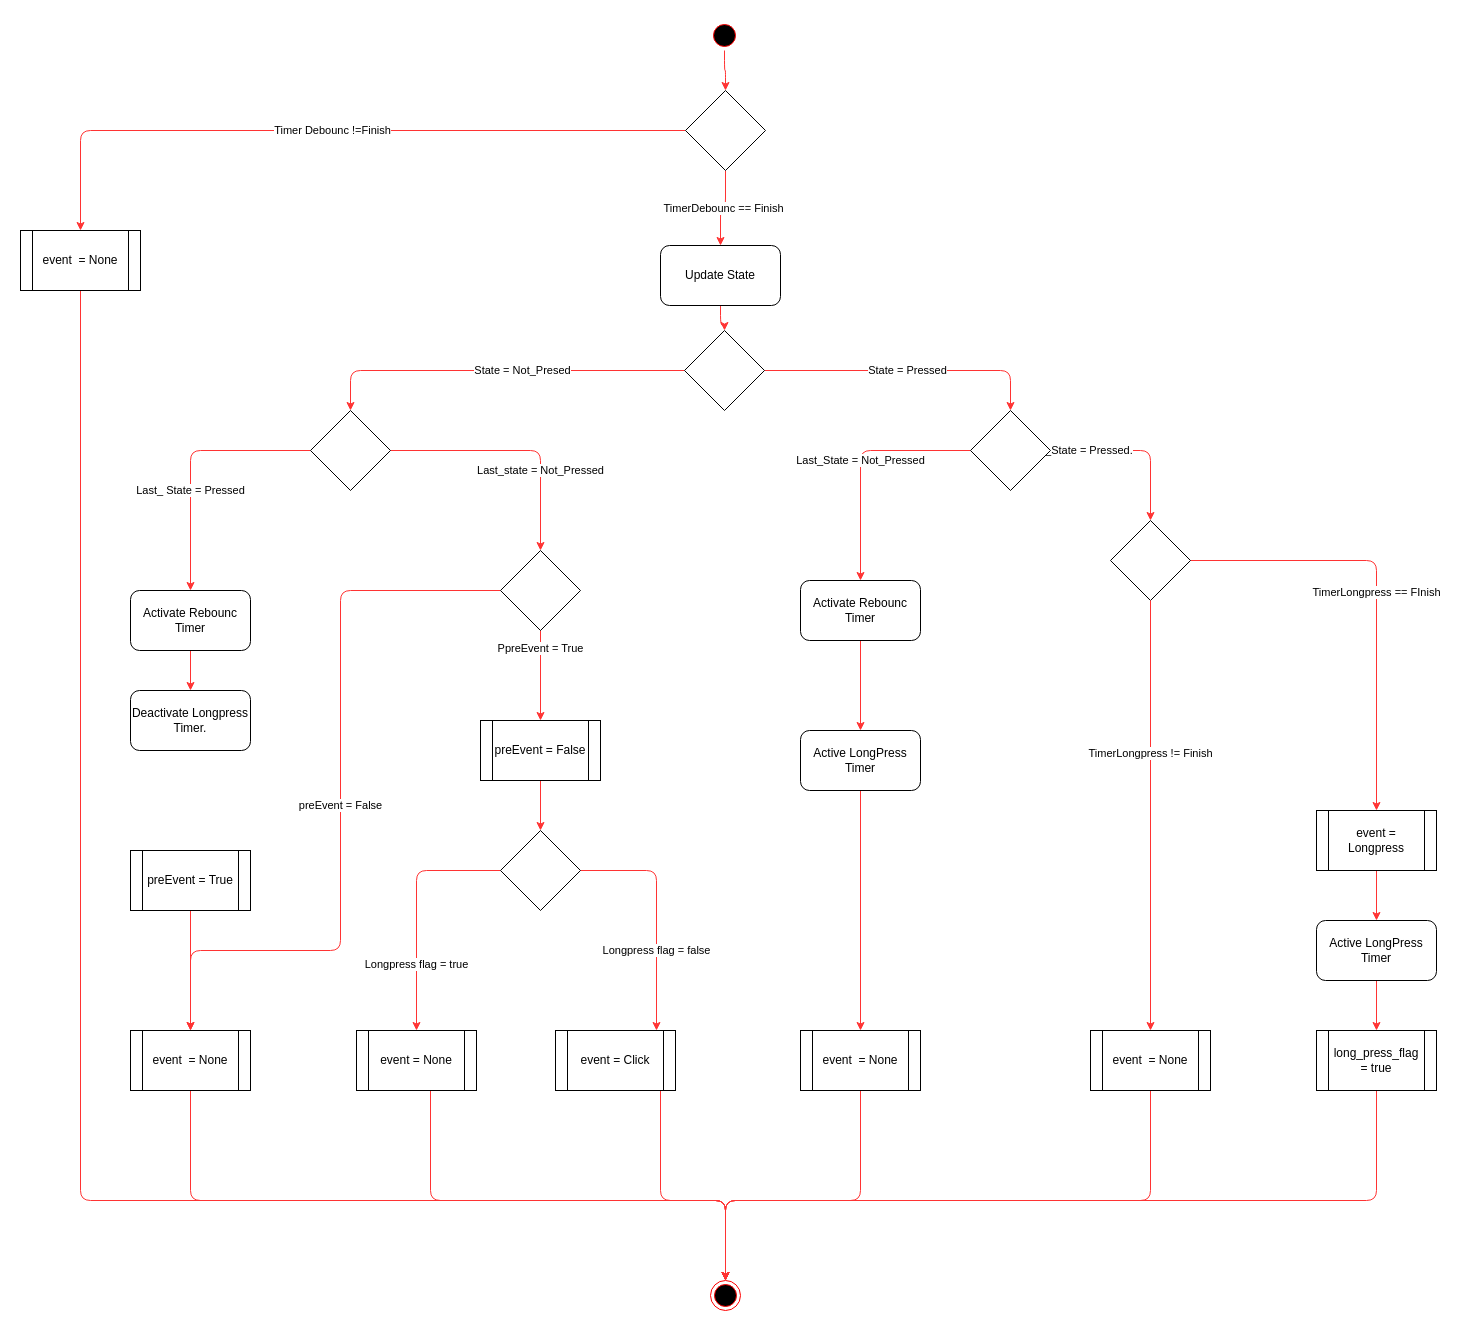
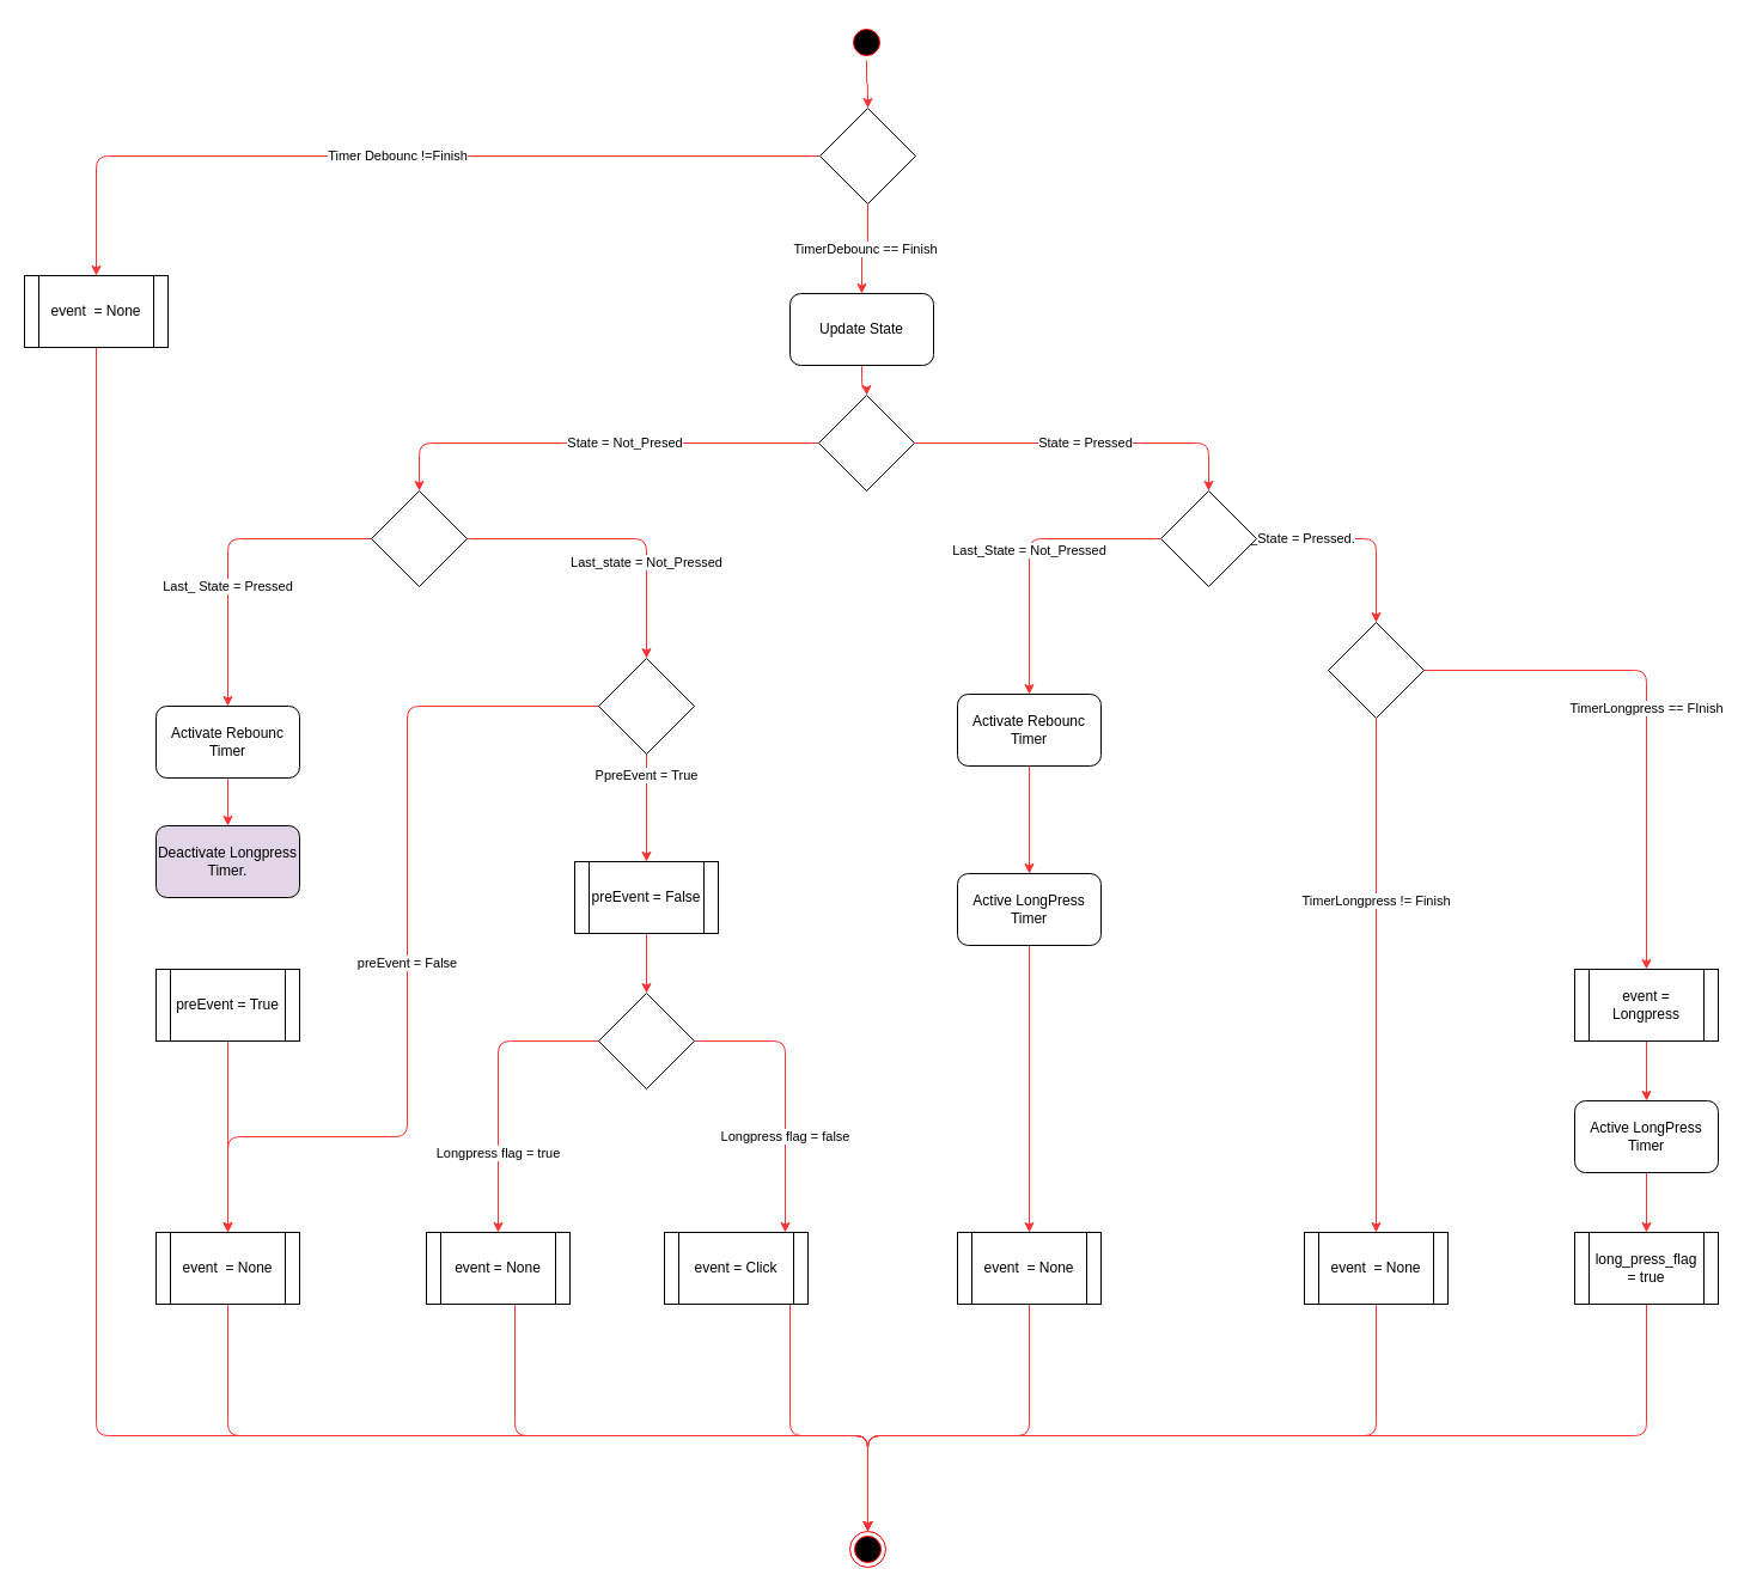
  <mxCell id="0" />
  <mxCell id="1" parent="0" />
  <mxCell id="2" style="edgeStyle=orthogonalEdgeStyle;rounded=1;orthogonalLoop=1;jettySize=auto;html=1;entryX=0.5;entryY=0;entryDx=0;entryDy=0;strokeColor=#FF3333;" parent="1" source="3" target="6" edge="1"><mxGeometry relative="1" as="geometry" /></mxCell>
  <mxCell id="3" value="Update State" style="rounded=1;whiteSpace=wrap;html=1;" parent="1" vertex="1"><mxGeometry x="660" y="245" width="120" height="60" as="geometry" /></mxCell>
  <mxCell id="4" value="State = Not_Presed" style="edgeStyle=orthogonalEdgeStyle;rounded=1;orthogonalLoop=1;jettySize=auto;html=1;entryX=0.5;entryY=0;entryDx=0;entryDy=0;strokeColor=#FF3333;" parent="1" source="6" target="9" edge="1"><mxGeometry x="-0.133" relative="1" as="geometry"><mxPoint as="offset" /></mxGeometry></mxCell>
  <mxCell id="5" value="State = Pressed" style="edgeStyle=orthogonalEdgeStyle;rounded=1;orthogonalLoop=1;jettySize=auto;html=1;exitX=1;exitY=0.5;exitDx=0;exitDy=0;entryX=0.5;entryY=0;entryDx=0;entryDy=0;strokeColor=#FF3333;" parent="1" source="6" target="12" edge="1"><mxGeometry relative="1" as="geometry" /></mxCell>
  <mxCell id="6" value="" style="rhombus;whiteSpace=wrap;html=1;" parent="1" vertex="1"><mxGeometry x="684" y="330" width="80" height="80" as="geometry" /></mxCell>
  <mxCell id="7" value="Last_ State = Pressed" style="edgeStyle=orthogonalEdgeStyle;rounded=1;orthogonalLoop=1;jettySize=auto;html=1;strokeColor=#FF3333;" parent="1" source="9" target="16" edge="1"><mxGeometry x="-0.077" y="40" relative="1" as="geometry"><mxPoint x="230" y="550" as="targetPoint" /><mxPoint x="-40" y="40" as="offset" /></mxGeometry></mxCell>
  <mxCell id="8" value="Last_state = Not_Pressed" style="edgeStyle=orthogonalEdgeStyle;rounded=1;orthogonalLoop=1;jettySize=auto;html=1;strokeColor=#FF3333;" parent="1" source="9" target="55" edge="1"><mxGeometry x="0.2" y="-20" relative="1" as="geometry"><mxPoint x="540" y="600" as="targetPoint" /><Array as="points"><mxPoint x="540" y="450" /></Array><mxPoint x="20" y="20" as="offset" /></mxGeometry></mxCell>
  <mxCell id="9" value="" style="rhombus;whiteSpace=wrap;html=1;" parent="1" vertex="1"><mxGeometry x="310" y="410" width="80" height="80" as="geometry" /></mxCell>
  <mxCell id="10" value="Last_State = Not_Pressed" style="edgeStyle=orthogonalEdgeStyle;rounded=1;orthogonalLoop=1;jettySize=auto;html=1;strokeColor=#FF3333;" parent="1" source="12" target="18" edge="1"><mxGeometry relative="1" as="geometry"><mxPoint x="1190" y="570" as="targetPoint" /></mxGeometry></mxCell>
  <mxCell id="11" value="Last_State = Pressed." style="edgeStyle=orthogonalEdgeStyle;rounded=1;orthogonalLoop=1;jettySize=auto;html=1;strokeColor=#FF3333;" parent="1" source="12" target="14" edge="1"><mxGeometry x="-0.676" relative="1" as="geometry"><mxPoint x="964" y="860" as="targetPoint" /><mxPoint as="offset" /></mxGeometry></mxCell>
  <mxCell id="12" value="" style="rhombus;whiteSpace=wrap;html=1;" parent="1" vertex="1"><mxGeometry x="970" y="410" width="80" height="80" as="geometry" /></mxCell>
  <mxCell id="13" value="TimerLongpress == FInish" style="edgeStyle=orthogonalEdgeStyle;rounded=1;orthogonalLoop=1;jettySize=auto;html=1;strokeColor=#FF3333;" parent="1" source="14" target="29" edge="1"><mxGeometry relative="1" as="geometry"><mxPoint x="1346" y="630" as="targetPoint" /></mxGeometry></mxCell>
  <mxCell id="14" value="" style="rhombus;whiteSpace=wrap;html=1;" parent="1" vertex="1"><mxGeometry x="1110" y="520" width="80" height="80" as="geometry" /></mxCell>
  <mxCell id="15" value="" style="edgeStyle=orthogonalEdgeStyle;rounded=1;orthogonalLoop=1;jettySize=auto;html=1;strokeColor=#FF3333;" parent="1" source="16" target="20" edge="1"><mxGeometry relative="1" as="geometry"><mxPoint x="190" y="750" as="targetPoint" /></mxGeometry></mxCell>
  <mxCell id="16" value="Activate Rebounc Timer" style="rounded=1;whiteSpace=wrap;html=1;" parent="1" vertex="1"><mxGeometry x="130" y="590" width="120" height="60" as="geometry" /></mxCell>
  <mxCell id="17" style="edgeStyle=orthogonalEdgeStyle;rounded=1;orthogonalLoop=1;jettySize=auto;html=1;strokeColor=#FF3333;" parent="1" source="18" target="27" edge="1"><mxGeometry relative="1" as="geometry"><mxPoint x="634" y="700" as="targetPoint" /></mxGeometry></mxCell>
  <mxCell id="18" value="&lt;span&gt;Activate Rebounc Timer&lt;/span&gt;" style="rounded=1;whiteSpace=wrap;html=1;" parent="1" vertex="1"><mxGeometry x="800" y="580" width="120" height="60" as="geometry" /></mxCell>
  <mxCell id="19" style="edgeStyle=orthogonalEdgeStyle;rounded=1;orthogonalLoop=1;jettySize=auto;html=1;strokeColor=#FF3333;" parent="1" source="52" target="51" edge="1"><mxGeometry relative="1" as="geometry"><mxPoint x="304" y="810" as="targetPoint" /><mxPoint x="190" y="870" as="sourcePoint" /></mxGeometry></mxCell>
- <mxCell id="20" value="Deactivate Longpress Timer." style="rounded=1;whiteSpace=wrap;html=1;" parent="1" vertex="1"><mxGeometry x="130" y="690" width="120" height="60" as="geometry" /></mxCell>
+ <mxCell id="20" value="Deactivate Longpress Timer." style="rounded=1;whiteSpace=wrap;html=1;fillColor=#e1d5e7;" parent="1" vertex="1"><mxGeometry x="130" y="690" width="120" height="60" as="geometry" /></mxCell>
  <mxCell id="21" style="edgeStyle=orthogonalEdgeStyle;rounded=1;orthogonalLoop=1;jettySize=auto;html=1;strokeColor=#FF3333;" parent="1" source="51" target="25" edge="1"><mxGeometry relative="1" as="geometry"><Array as="points"><mxPoint x="190" y="1200" /><mxPoint x="725" y="1200" /></Array><mxPoint x="190.059" y="1090" as="sourcePoint" /></mxGeometry></mxCell>
  <mxCell id="22" style="edgeStyle=orthogonalEdgeStyle;rounded=1;orthogonalLoop=1;jettySize=auto;html=1;strokeColor=#FF3333;" parent="1" source="49" target="25" edge="1"><mxGeometry relative="1" as="geometry"><Array as="points"><mxPoint x="430" y="1040" /><mxPoint x="430" y="1200" /><mxPoint x="725" y="1200" /></Array><mxPoint x="430.059" y="1090" as="sourcePoint" /></mxGeometry></mxCell>
  <mxCell id="23" style="edgeStyle=orthogonalEdgeStyle;rounded=1;orthogonalLoop=1;jettySize=auto;html=1;exitX=0.5;exitY=1;exitDx=0;exitDy=0;strokeColor=#FF3333;" parent="1" source="24" target="39" edge="1"><mxGeometry relative="1" as="geometry" /></mxCell>
  <mxCell id="24" value="" style="ellipse;html=1;shape=startState;fillColor=#000000;strokeColor=#ff0000;" parent="1" vertex="1"><mxGeometry x="709" y="20" width="30" height="30" as="geometry" /></mxCell>
  <mxCell id="25" value="" style="ellipse;html=1;shape=endState;fillColor=#000000;strokeColor=#ff0000;" parent="1" vertex="1"><mxGeometry x="710" y="1280" width="30" height="30" as="geometry" /></mxCell>
  <mxCell id="26" style="edgeStyle=orthogonalEdgeStyle;rounded=1;orthogonalLoop=1;jettySize=auto;html=1;strokeColor=#FF3333;" parent="1" source="27" target="45" edge="1"><mxGeometry relative="1" as="geometry" /></mxCell>
  <mxCell id="27" value="Active LongPress Timer" style="rounded=1;whiteSpace=wrap;html=1;" parent="1" vertex="1"><mxGeometry x="800" y="730" width="120" height="60" as="geometry" /></mxCell>
  <mxCell id="28" style="edgeStyle=orthogonalEdgeStyle;rounded=1;orthogonalLoop=1;jettySize=auto;html=1;strokeColor=#FF3333;" parent="1" source="29" target="36" edge="1"><mxGeometry relative="1" as="geometry" /></mxCell>
  <mxCell id="29" value="event = Longpress" style="shape=process;whiteSpace=wrap;html=1;backgroundOutline=1;fontFamily=Helvetica;fontSize=12;fontColor=#000000;align=center;strokeColor=#000000;fillColor=#ffffff;" parent="1" vertex="1"><mxGeometry x="1316" y="810" width="120" height="60" as="geometry" /></mxCell>
  <mxCell id="30" style="edgeStyle=orthogonalEdgeStyle;rounded=1;orthogonalLoop=1;jettySize=auto;html=1;strokeColor=#FF3333;" parent="1" source="31" target="25" edge="1"><mxGeometry relative="1" as="geometry"><Array as="points"><mxPoint x="1150" y="1200" /><mxPoint x="725" y="1200" /></Array></mxGeometry></mxCell>
  <mxCell id="31" value="event&amp;nbsp; = None" style="shape=process;whiteSpace=wrap;html=1;backgroundOutline=1;" parent="1" vertex="1"><mxGeometry x="1090" y="1030" width="120" height="60" as="geometry" /></mxCell>
  <mxCell id="32" value="" style="edgeStyle=orthogonalEdgeStyle;rounded=1;orthogonalLoop=1;jettySize=auto;html=1;strokeColor=#FF3333;" parent="1" source="14" target="31" edge="1"><mxGeometry relative="1" as="geometry" /></mxCell>
  <mxCell id="33" value="TimerLongpress != Finish" style="edgeLabel;html=1;align=center;verticalAlign=middle;resizable=0;points=[];" parent="32" vertex="1" connectable="0"><mxGeometry x="-0.295" y="-1" relative="1" as="geometry"><mxPoint as="offset" /></mxGeometry></mxCell>
  <mxCell id="34" style="edgeStyle=orthogonalEdgeStyle;rounded=1;orthogonalLoop=1;jettySize=auto;html=1;strokeColor=#FF3333;" parent="1" source="42" target="25" edge="1"><mxGeometry relative="1" as="geometry"><Array as="points"><mxPoint x="725" y="1200" /></Array></mxGeometry></mxCell>
  <mxCell id="35" style="edgeStyle=orthogonalEdgeStyle;rounded=1;orthogonalLoop=1;jettySize=auto;html=1;strokeColor=#FF3333;" parent="1" source="36" target="42" edge="1"><mxGeometry relative="1" as="geometry" /></mxCell>
  <mxCell id="36" value="Active LongPress Timer" style="rounded=1;whiteSpace=wrap;html=1;" parent="1" vertex="1"><mxGeometry x="1316" y="920" width="120" height="60" as="geometry" /></mxCell>
  <mxCell id="37" value="TimerDebounc == Finish" style="edgeStyle=orthogonalEdgeStyle;rounded=1;orthogonalLoop=1;jettySize=auto;html=1;strokeColor=#FF3333;" parent="1" source="39" target="3" edge="1"><mxGeometry relative="1" as="geometry" /></mxCell>
  <mxCell id="38" value="Timer Debounc !=Finish" style="edgeStyle=orthogonalEdgeStyle;rounded=1;orthogonalLoop=1;jettySize=auto;html=1;strokeColor=#FF3333;" parent="1" source="39" target="41" edge="1"><mxGeometry relative="1" as="geometry" /></mxCell>
  <mxCell id="39" value="" style="rhombus;whiteSpace=wrap;html=1;" parent="1" vertex="1"><mxGeometry x="685" y="90" width="80" height="80" as="geometry" /></mxCell>
  <mxCell id="40" style="edgeStyle=orthogonalEdgeStyle;rounded=1;orthogonalLoop=1;jettySize=auto;html=1;strokeColor=#FF3333;" parent="1" source="41" target="25" edge="1"><mxGeometry relative="1" as="geometry"><Array as="points"><mxPoint x="80" y="1200" /><mxPoint x="725" y="1200" /></Array></mxGeometry></mxCell>
  <mxCell id="41" value="event&amp;nbsp; = None" style="shape=process;whiteSpace=wrap;html=1;backgroundOutline=1;" parent="1" vertex="1"><mxGeometry x="20" y="230" width="120" height="60" as="geometry" /></mxCell>
  <mxCell id="42" value="long_press_flag = true" style="shape=process;whiteSpace=wrap;html=1;backgroundOutline=1;fontFamily=Helvetica;fontSize=12;fontColor=#000000;align=center;strokeColor=#000000;fillColor=#ffffff;" parent="1" vertex="1"><mxGeometry x="1316" y="1030" width="120" height="60" as="geometry" /></mxCell>
  <mxCell id="43" style="edgeStyle=orthogonalEdgeStyle;rounded=1;orthogonalLoop=1;jettySize=auto;html=1;strokeColor=#FF3333;" parent="1" source="50" target="25" edge="1"><mxGeometry relative="1" as="geometry"><Array as="points"><mxPoint x="660" y="1200" /><mxPoint x="725" y="1200" /></Array><mxPoint x="640.059" y="1090" as="sourcePoint" /></mxGeometry></mxCell>
  <mxCell id="44" style="edgeStyle=orthogonalEdgeStyle;rounded=1;orthogonalLoop=1;jettySize=auto;html=1;strokeColor=#FF3333;" parent="1" source="45" target="25" edge="1"><mxGeometry relative="1" as="geometry"><Array as="points"><mxPoint x="860" y="1200" /><mxPoint x="725" y="1200" /></Array></mxGeometry></mxCell>
  <mxCell id="45" value="event&amp;nbsp; = None" style="shape=process;whiteSpace=wrap;html=1;backgroundOutline=1;" parent="1" vertex="1"><mxGeometry x="800" y="1030" width="120" height="60" as="geometry" /></mxCell>
  <mxCell id="46" value="&lt;span style=&quot;color: rgb(0 , 0 , 0) ; font-family: &amp;#34;helvetica&amp;#34; ; font-size: 11px ; font-style: normal ; font-weight: 400 ; letter-spacing: normal ; text-align: center ; text-indent: 0px ; text-transform: none ; word-spacing: 0px ; background-color: rgb(255 , 255 , 255) ; display: inline ; float: none&quot;&gt;Longpress flag = false&lt;/span&gt;" style="edgeStyle=orthogonalEdgeStyle;rounded=1;orthogonalLoop=1;jettySize=auto;html=1;strokeColor=#FF3333;exitX=1;exitY=0.5;exitDx=0;exitDy=0;" parent="1" source="48" target="50" edge="1"><mxGeometry x="0.318" relative="1" as="geometry"><mxPoint x="690" y="870" as="targetPoint" /><Array as="points"><mxPoint x="656" y="870" /></Array><mxPoint as="offset" /></mxGeometry></mxCell>
  <mxCell id="47" value="Longpress flag = true" style="edgeStyle=orthogonalEdgeStyle;rounded=1;orthogonalLoop=1;jettySize=auto;html=1;strokeColor=#FF3333;" parent="1" source="48" target="49" edge="1"><mxGeometry x="0.457" relative="1" as="geometry"><mxPoint x="526" y="970" as="targetPoint" /><mxPoint as="offset" /></mxGeometry></mxCell>
  <mxCell id="48" value="" style="rhombus;whiteSpace=wrap;html=1;" parent="1" vertex="1"><mxGeometry x="500" y="830" width="80" height="80" as="geometry" /></mxCell>
  <mxCell id="49" value="event = None" style="shape=process;whiteSpace=wrap;html=1;backgroundOutline=1;fontFamily=Helvetica;fontSize=12;fontColor=#000000;align=center;strokeColor=#000000;fillColor=#ffffff;" parent="1" vertex="1"><mxGeometry x="356" y="1030" width="120" height="60" as="geometry" /></mxCell>
  <mxCell id="50" value="event = Click" style="shape=process;whiteSpace=wrap;html=1;backgroundOutline=1;fontFamily=Helvetica;fontSize=12;fontColor=#000000;align=center;strokeColor=#000000;fillColor=#ffffff;" parent="1" vertex="1"><mxGeometry x="555" y="1030" width="120" height="60" as="geometry" /></mxCell>
  <mxCell id="51" value="event&amp;nbsp; = None" style="shape=process;whiteSpace=wrap;html=1;backgroundOutline=1;" parent="1" vertex="1"><mxGeometry x="130" y="1030" width="120" height="60" as="geometry" /></mxCell>
- <mxCell id="52" value="preEvent = True" style="shape=process;whiteSpace=wrap;html=1;backgroundOutline=1;fontFamily=Helvetica;fontSize=12;fontColor=#000000;align=center;strokeColor=#000000;fillColor=#ffffff;" parent="1" vertex="1"><mxGeometry x="130" y="850" width="120" height="60" as="geometry" /></mxCell>
+ <mxCell id="52" value="preEvent = True" style="shape=process;whiteSpace=wrap;html=1;backgroundOutline=1;fontFamily=Helvetica;fontSize=12;fontColor=#000000;align=center;strokeColor=#000000;fillColor=#ffffff;" parent="1" vertex="1"><mxGeometry x="130" y="810" width="120" height="60" as="geometry" /></mxCell>
  <mxCell id="53" value="PpreEvent = True" style="edgeStyle=orthogonalEdgeStyle;rounded=0;orthogonalLoop=1;jettySize=auto;html=1;strokeColor=#FF3333;" parent="1" source="55" target="57" edge="1"><mxGeometry x="-0.6" relative="1" as="geometry"><mxPoint as="offset" /></mxGeometry></mxCell>
  <mxCell id="54" value="preEvent = False" style="edgeStyle=orthogonalEdgeStyle;rounded=1;orthogonalLoop=1;jettySize=auto;html=1;strokeColor=#FF3333;" parent="1" source="55" target="51" edge="1"><mxGeometry relative="1" as="geometry"><Array as="points"><mxPoint x="340" y="590" /><mxPoint x="340" y="950" /><mxPoint x="190" y="950" /></Array></mxGeometry></mxCell>
  <mxCell id="55" value="" style="rhombus;whiteSpace=wrap;html=1;" parent="1" vertex="1"><mxGeometry x="500" y="550" width="80" height="80" as="geometry" /></mxCell>
  <mxCell id="56" style="edgeStyle=orthogonalEdgeStyle;rounded=1;orthogonalLoop=1;jettySize=auto;html=1;strokeColor=#FF3333;" parent="1" source="57" target="48" edge="1"><mxGeometry relative="1" as="geometry" /></mxCell>
  <mxCell id="57" value="preEvent = False" style="shape=process;whiteSpace=wrap;html=1;backgroundOutline=1;fontFamily=Helvetica;fontSize=12;fontColor=#000000;align=center;strokeColor=#000000;fillColor=#ffffff;" parent="1" vertex="1"><mxGeometry x="480" y="720" width="120" height="60" as="geometry" /></mxCell>
